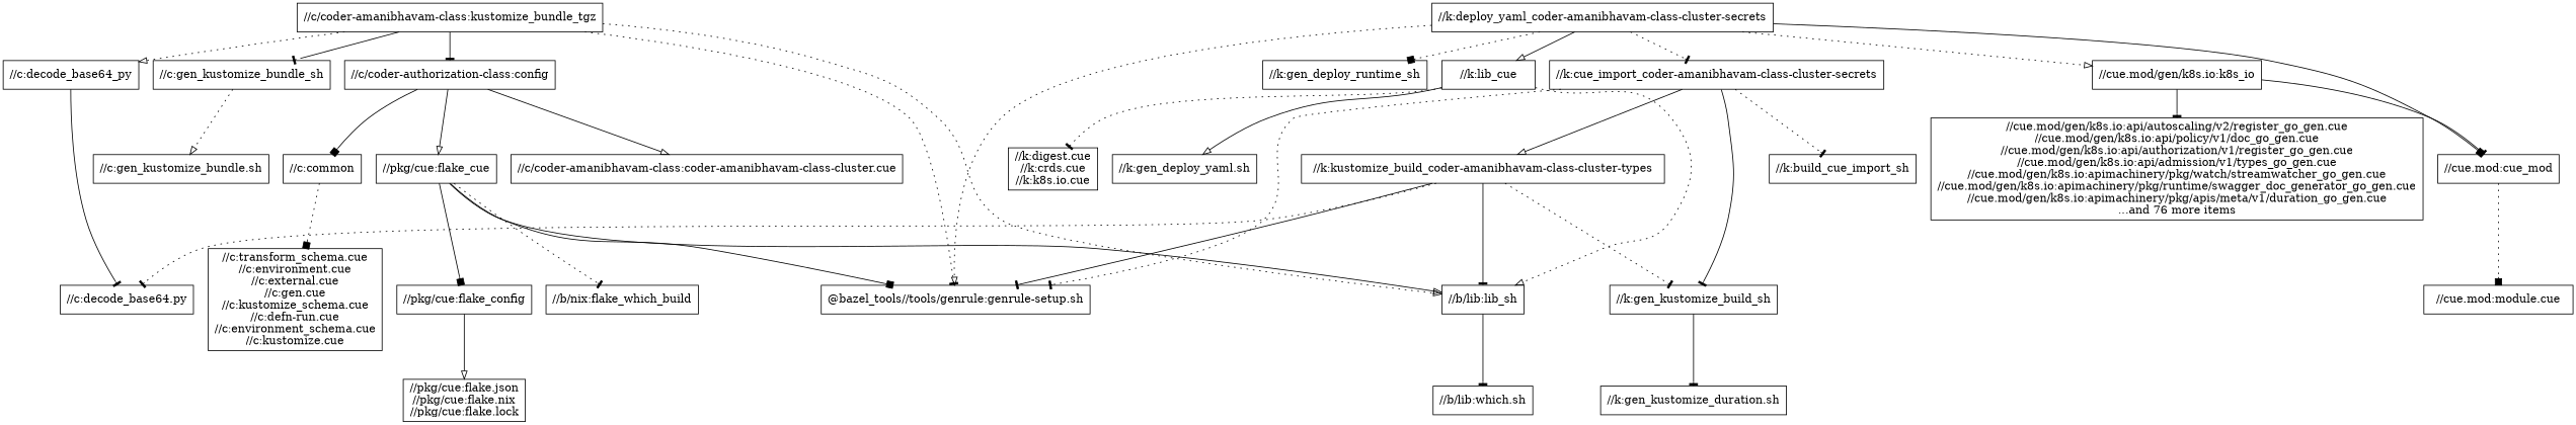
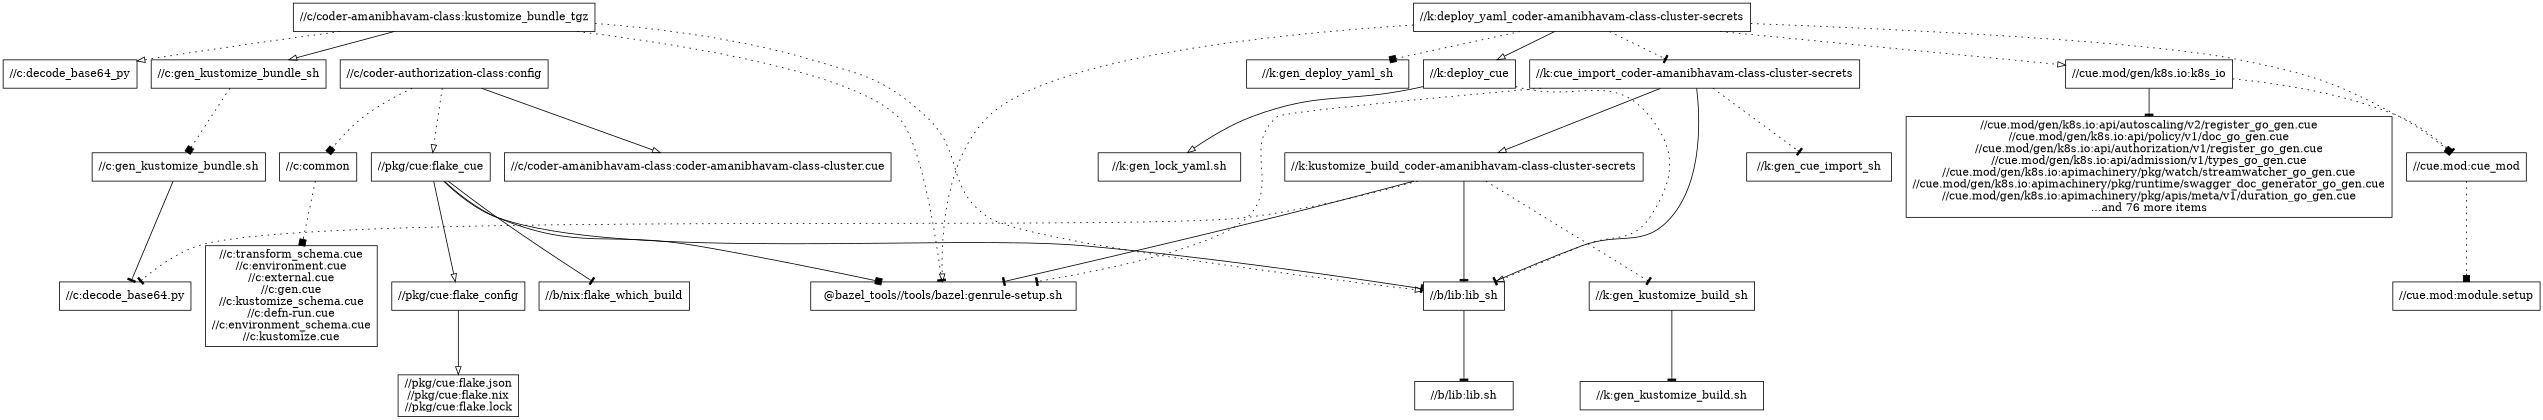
  digraph {
    node [shape=box]
    edge [arrowhead=tee style=solid]
    "//k:deploy_yaml_coder-amanibhavam-class-cluster-secrets"
    "//k:cue_import_coder-amanibhavam-class-cluster-secrets"
-   "//k:deploy_cue" [label="//k:lib_cue"]
-   "//k:gen_deploy_yaml_sh" [label="//k:gen_deploy_runtime_sh"]
+   "//k:deploy_cue"
+   "//k:gen_deploy_yaml_sh"
    "//cue.mod:cue_mod"
    "//cue.mod/gen/k8s.io:k8s_io"
-   "@bazel_tools//tools/genrule:genrule-setup.sh"
+   "@bazel_tools//tools/genrule:genrule-setup.sh" [label="@bazel_tools//tools/bazel:genrule-setup.sh"]
    "//b/lib:lib_sh"
-   "//k:kustomize_build_coder-amanibhavam-class-cluster-secrets" [label="//k:kustomize_build_coder-amanibhavam-class-cluster-types"]
-   "//k:gen_cue_import_sh" [label="//k:build_cue_import_sh"]
-   "//k:digest.cue\n//k:crds.cue\n//k:k8s.io.cue"
-   "//k:gen_deploy_yaml.sh"
-   "//cue.mod:module.cue"
+   "//k:kustomize_build_coder-amanibhavam-class-cluster-secrets"
+   "//k:gen_cue_import_sh"
+   "//k:gen_deploy_yaml.sh" [label="//k:gen_lock_yaml.sh"]
+   "//cue.mod:module.cue" [label="//cue.mod:module.setup"]
    "//cue.mod/gen/k8s.io:api/autoscaling/v2/register_go_gen.cue\n//cue.mod/gen/k8s.io:api/policy/v1/doc_go_gen.cue\n//cue.mod/gen/k8s.io:api/authorization/v1/register_go_gen.cue\n//cue.mod/gen/k8s.io:api/admission/v1/types_go_gen.cue\n//cue.mod/gen/k8s.io:apimachinery/pkg/watch/streamwatcher_go_gen.cue\n//cue.mod/gen/k8s.io:apimachinery/pkg/runtime/swagger_doc_generator_go_gen.cue\n//cue.mod/gen/k8s.io:apimachinery/pkg/apis/meta/v1/duration_go_gen.cue\n...and 76 more items"
-   "//b/lib:lib.sh" [label="//b/lib:which.sh"]
+   "//b/lib:lib.sh"
    "//k:gen_kustomize_build_sh"
    "//c:decode_base64.py"
-   "//k:gen_kustomize_build.sh" [label="//k:gen_kustomize_duration.sh"]
+   "//k:gen_kustomize_build.sh"
    "//c/coder-amanibhavam-class:kustomize_bundle_tgz"
    n20 [label="//c/coder-authorization-class:config"]
    "//c:gen_kustomize_bundle_sh"
    "//c:decode_base64_py"
    "//pkg/cue:flake_cue"
    "//c/coder-amanibhavam-class:coder-amanibhavam-class-cluster.cue"
    "//c:common"
    "//c:gen_kustomize_bundle.sh"
    "//pkg/cue:flake_config"
    n28 [label="//b/nix:flake_which_build"]
    "//c:transform_schema.cue\n//c:environment.cue\n//c:external.cue\n//c:gen.cue\n//c:kustomize_schema.cue\n//c:defn-run.cue\n//c:environment_schema.cue\n//c:kustomize.cue"
    "//pkg/cue:flake.json\n//pkg/cue:flake.nix\n//pkg/cue:flake.lock"
    "//k:deploy_yaml_coder-amanibhavam-class-cluster-secrets" -> "//k:cue_import_coder-amanibhavam-class-cluster-secrets" [style=dotted]
    "//k:deploy_yaml_coder-amanibhavam-class-cluster-secrets" -> "//k:deploy_cue" [arrowhead=onormal]
    "//k:deploy_yaml_coder-amanibhavam-class-cluster-secrets" -> "//k:gen_deploy_yaml_sh" [arrowhead=box style=dotted]
-   "//k:deploy_yaml_coder-amanibhavam-class-cluster-secrets" -> "//cue.mod:cue_mod" [arrowhead=box]
+   "//k:deploy_yaml_coder-amanibhavam-class-cluster-secrets" -> "//cue.mod:cue_mod" [arrowhead=box style=dotted]
    "//k:deploy_yaml_coder-amanibhavam-class-cluster-secrets" -> "//cue.mod/gen/k8s.io:k8s_io" [arrowhead=onormal style=dotted]
    "//k:deploy_yaml_coder-amanibhavam-class-cluster-secrets" -> "@bazel_tools//tools/genrule:genrule-setup.sh" [arrowhead=onormal style=dotted]
    "//k:cue_import_coder-amanibhavam-class-cluster-secrets" -> "@bazel_tools//tools/genrule:genrule-setup.sh" [style=dotted]
-   "//k:cue_import_coder-amanibhavam-class-cluster-secrets" -> "//k:gen_kustomize_build_sh"
+   "//k:cue_import_coder-amanibhavam-class-cluster-secrets" -> "//b/lib:lib_sh"
    "//k:cue_import_coder-amanibhavam-class-cluster-secrets" -> "//k:kustomize_build_coder-amanibhavam-class-cluster-secrets" [arrowhead=onormal]
    "//k:cue_import_coder-amanibhavam-class-cluster-secrets" -> "//k:gen_cue_import_sh" [style=dotted]
    "//k:deploy_cue" -> "//b/lib:lib_sh" [arrowhead=onormal style=dotted]
-   "//k:deploy_cue" -> "//k:digest.cue\n//k:crds.cue\n//k:k8s.io.cue" [style=dotted]
    "//k:deploy_cue" -> "//k:gen_deploy_yaml.sh" [arrowhead=onormal]
    "//cue.mod:cue_mod" -> "//cue.mod:module.cue" [arrowhead=box style=dotted]
-   "//cue.mod/gen/k8s.io:k8s_io" -> "//cue.mod:cue_mod"
+   "//cue.mod/gen/k8s.io:k8s_io" -> "//cue.mod:cue_mod" [style=dotted]
    "//cue.mod/gen/k8s.io:k8s_io" -> "//cue.mod/gen/k8s.io:api/autoscaling/v2/register_go_gen.cue\n//cue.mod/gen/k8s.io:api/policy/v1/doc_go_gen.cue\n//cue.mod/gen/k8s.io:api/authorization/v1/register_go_gen.cue\n//cue.mod/gen/k8s.io:api/admission/v1/types_go_gen.cue\n//cue.mod/gen/k8s.io:apimachinery/pkg/watch/streamwatcher_go_gen.cue\n//cue.mod/gen/k8s.io:apimachinery/pkg/runtime/swagger_doc_generator_go_gen.cue\n//cue.mod/gen/k8s.io:apimachinery/pkg/apis/meta/v1/duration_go_gen.cue\n...and 76 more items"
    "//b/lib:lib_sh" -> "//b/lib:lib.sh"
    "//k:kustomize_build_coder-amanibhavam-class-cluster-secrets" -> "@bazel_tools//tools/genrule:genrule-setup.sh"
    "//k:kustomize_build_coder-amanibhavam-class-cluster-secrets" -> "//b/lib:lib_sh"
    "//k:kustomize_build_coder-amanibhavam-class-cluster-secrets" -> "//k:gen_kustomize_build_sh" [style=dotted]
    "//k:kustomize_build_coder-amanibhavam-class-cluster-secrets" -> "//c:decode_base64.py" [style=dotted]
    "//k:gen_kustomize_build_sh" -> "//k:gen_kustomize_build.sh"
    "//c/coder-amanibhavam-class:kustomize_bundle_tgz" -> "@bazel_tools//tools/genrule:genrule-setup.sh" [style=dotted]
    "//c/coder-amanibhavam-class:kustomize_bundle_tgz" -> "//b/lib:lib_sh" [arrowhead=onormal style=dotted]
-   "//c/coder-amanibhavam-class:kustomize_bundle_tgz" -> n20
-   "//c/coder-amanibhavam-class:kustomize_bundle_tgz" -> "//c:gen_kustomize_bundle_sh"
+   "//c/coder-amanibhavam-class:kustomize_bundle_tgz" -> "//c:gen_kustomize_bundle_sh" [arrowhead=onormal]
    "//c/coder-amanibhavam-class:kustomize_bundle_tgz" -> "//c:decode_base64_py" [arrowhead=onormal style=dotted]
-   n20 -> "//pkg/cue:flake_cue" [arrowhead=onormal]
+   n20 -> "//pkg/cue:flake_cue" [arrowhead=onormal style=dotted]
    n20 -> "//c/coder-amanibhavam-class:coder-amanibhavam-class-cluster.cue" [arrowhead=onormal]
-   n20 -> "//c:common" [arrowhead=box]
-   "//c:gen_kustomize_bundle_sh" -> "//c:gen_kustomize_bundle.sh" [arrowhead=onormal style=dotted]
-   "//c:decode_base64_py" -> "//c:decode_base64.py"
+   n20 -> "//c:common" [arrowhead=box style=dotted]
+   "//c:gen_kustomize_bundle_sh" -> "//c:gen_kustomize_bundle.sh" [arrowhead=box style=dotted]
+   "//c:gen_kustomize_bundle.sh" -> "//c:decode_base64.py"
    "//pkg/cue:flake_cue" -> "@bazel_tools//tools/genrule:genrule-setup.sh" [arrowhead=box]
-   "//pkg/cue:flake_cue" -> "//b/lib:lib_sh" [arrowhead=onormal]
-   "//pkg/cue:flake_cue" -> "//pkg/cue:flake_config" [arrowhead=box]
-   "//pkg/cue:flake_cue" -> n28 [style=dotted]
+   "//pkg/cue:flake_cue" -> "//b/lib:lib_sh"
+   "//pkg/cue:flake_cue" -> "//pkg/cue:flake_config" [arrowhead=onormal]
+   "//pkg/cue:flake_cue" -> n28
    "//c:common" -> "//c:transform_schema.cue\n//c:environment.cue\n//c:external.cue\n//c:gen.cue\n//c:kustomize_schema.cue\n//c:defn-run.cue\n//c:environment_schema.cue\n//c:kustomize.cue" [arrowhead=box style=dotted]
    "//pkg/cue:flake_config" -> "//pkg/cue:flake.json\n//pkg/cue:flake.nix\n//pkg/cue:flake.lock" [arrowhead=onormal]
  }
